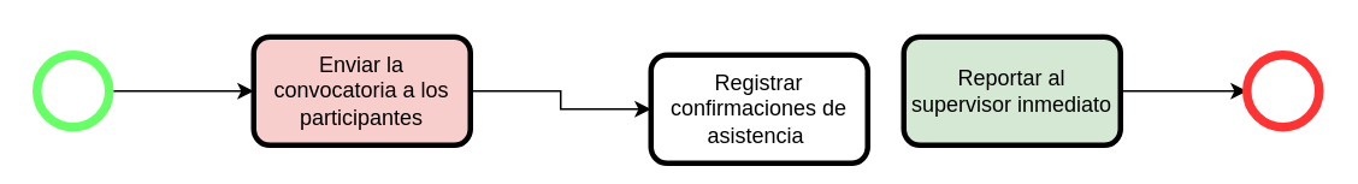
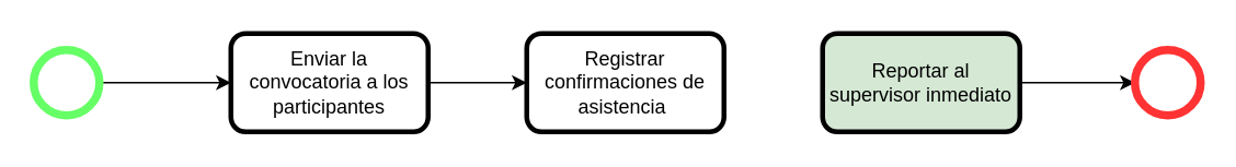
  <mxCell id="0" />
  <mxCell id="1" parent="0" />
  <mxCell id="2" style="edgeStyle=orthogonalEdgeStyle;rounded=0;orthogonalLoop=1;jettySize=auto;html=1;exitX=1;exitY=0.5;exitDx=0;exitDy=0;exitPerimeter=0;entryX=0;entryY=0.5;entryDx=0;entryDy=0;" edge="1" parent="1" source="3" target="5"><mxGeometry relative="1" as="geometry" /></mxCell>
  <mxCell id="3" value="" style="points=[[0.145,0.145,0],[0.5,0,0],[0.855,0.145,0],[1,0.5,0],[0.855,0.855,0],[0.5,1,0],[0.145,0.855,0],[0,0.5,0]];shape=mxgraph.bpmn.event;html=1;verticalLabelPosition=bottom;labelBackgroundColor=#ffffff;verticalAlign=top;align=center;perimeter=ellipsePerimeter;outlineConnect=0;aspect=fixed;outline=standard;symbol=general;strokeColor=#66FF66;strokeWidth=5;" vertex="1" parent="1"><mxGeometry x="20" y="30" width="40" height="40" as="geometry" /></mxCell>
  <mxCell id="4" style="edgeStyle=orthogonalEdgeStyle;rounded=0;orthogonalLoop=1;jettySize=auto;html=1;entryX=0;entryY=0.5;entryDx=0;entryDy=0;strokeColor=#000000;" edge="1" parent="1" source="5" target="6"><mxGeometry relative="1" as="geometry" /></mxCell>
- <mxCell id="5" value="Enviar la convocatoria a los participantes" style="rounded=1;whiteSpace=wrap;html=1;strokeColor=#000000;strokeWidth=3;fillColor=#f8cecc;" vertex="1" parent="1"><mxGeometry x="140" y="20" width="120" height="60" as="geometry" /></mxCell>
- <mxCell id="6" value="Registrar confirmaciones de asistencia&amp;nbsp;" style="rounded=1;whiteSpace=wrap;html=1;strokeColor=#000000;strokeWidth=3;" vertex="1" parent="1"><mxGeometry x="360" y="30" width="120" height="60" as="geometry" /></mxCell>
+ <mxCell id="5" value="Enviar la convocatoria a los participantes" style="rounded=1;whiteSpace=wrap;html=1;strokeColor=#000000;strokeWidth=3;" vertex="1" parent="1"><mxGeometry x="140" y="20" width="120" height="60" as="geometry" /></mxCell>
+ <mxCell id="6" value="Registrar confirmaciones de asistencia&amp;nbsp;" style="rounded=1;whiteSpace=wrap;html=1;strokeColor=#000000;strokeWidth=3;" vertex="1" parent="1"><mxGeometry x="320" y="20" width="120" height="60" as="geometry" /></mxCell>
  <mxCell id="7" style="edgeStyle=orthogonalEdgeStyle;rounded=0;orthogonalLoop=1;jettySize=auto;html=1;entryX=0;entryY=0.5;entryDx=0;entryDy=0;entryPerimeter=0;strokeColor=#000000;" edge="1" parent="1" source="8" target="9"><mxGeometry relative="1" as="geometry" /></mxCell>
  <mxCell id="8" value="Reportar al supervisor inmediato" style="rounded=1;whiteSpace=wrap;html=1;strokeColor=#000000;strokeWidth=3;fillColor=#d5e8d4;" vertex="1" parent="1"><mxGeometry x="500" y="20" width="120" height="60" as="geometry" /></mxCell>
  <mxCell id="9" value="" style="points=[[0.145,0.145,0],[0.5,0,0],[0.855,0.145,0],[1,0.5,0],[0.855,0.855,0],[0.5,1,0],[0.145,0.855,0],[0,0.5,0]];shape=mxgraph.bpmn.event;html=1;verticalLabelPosition=bottom;labelBackgroundColor=#ffffff;verticalAlign=top;align=center;perimeter=ellipsePerimeter;outlineConnect=0;aspect=fixed;outline=standard;symbol=general;strokeColor=#FF3333;strokeWidth=5;" vertex="1" parent="1"><mxGeometry x="690" y="30" width="40" height="40" as="geometry" /></mxCell>
